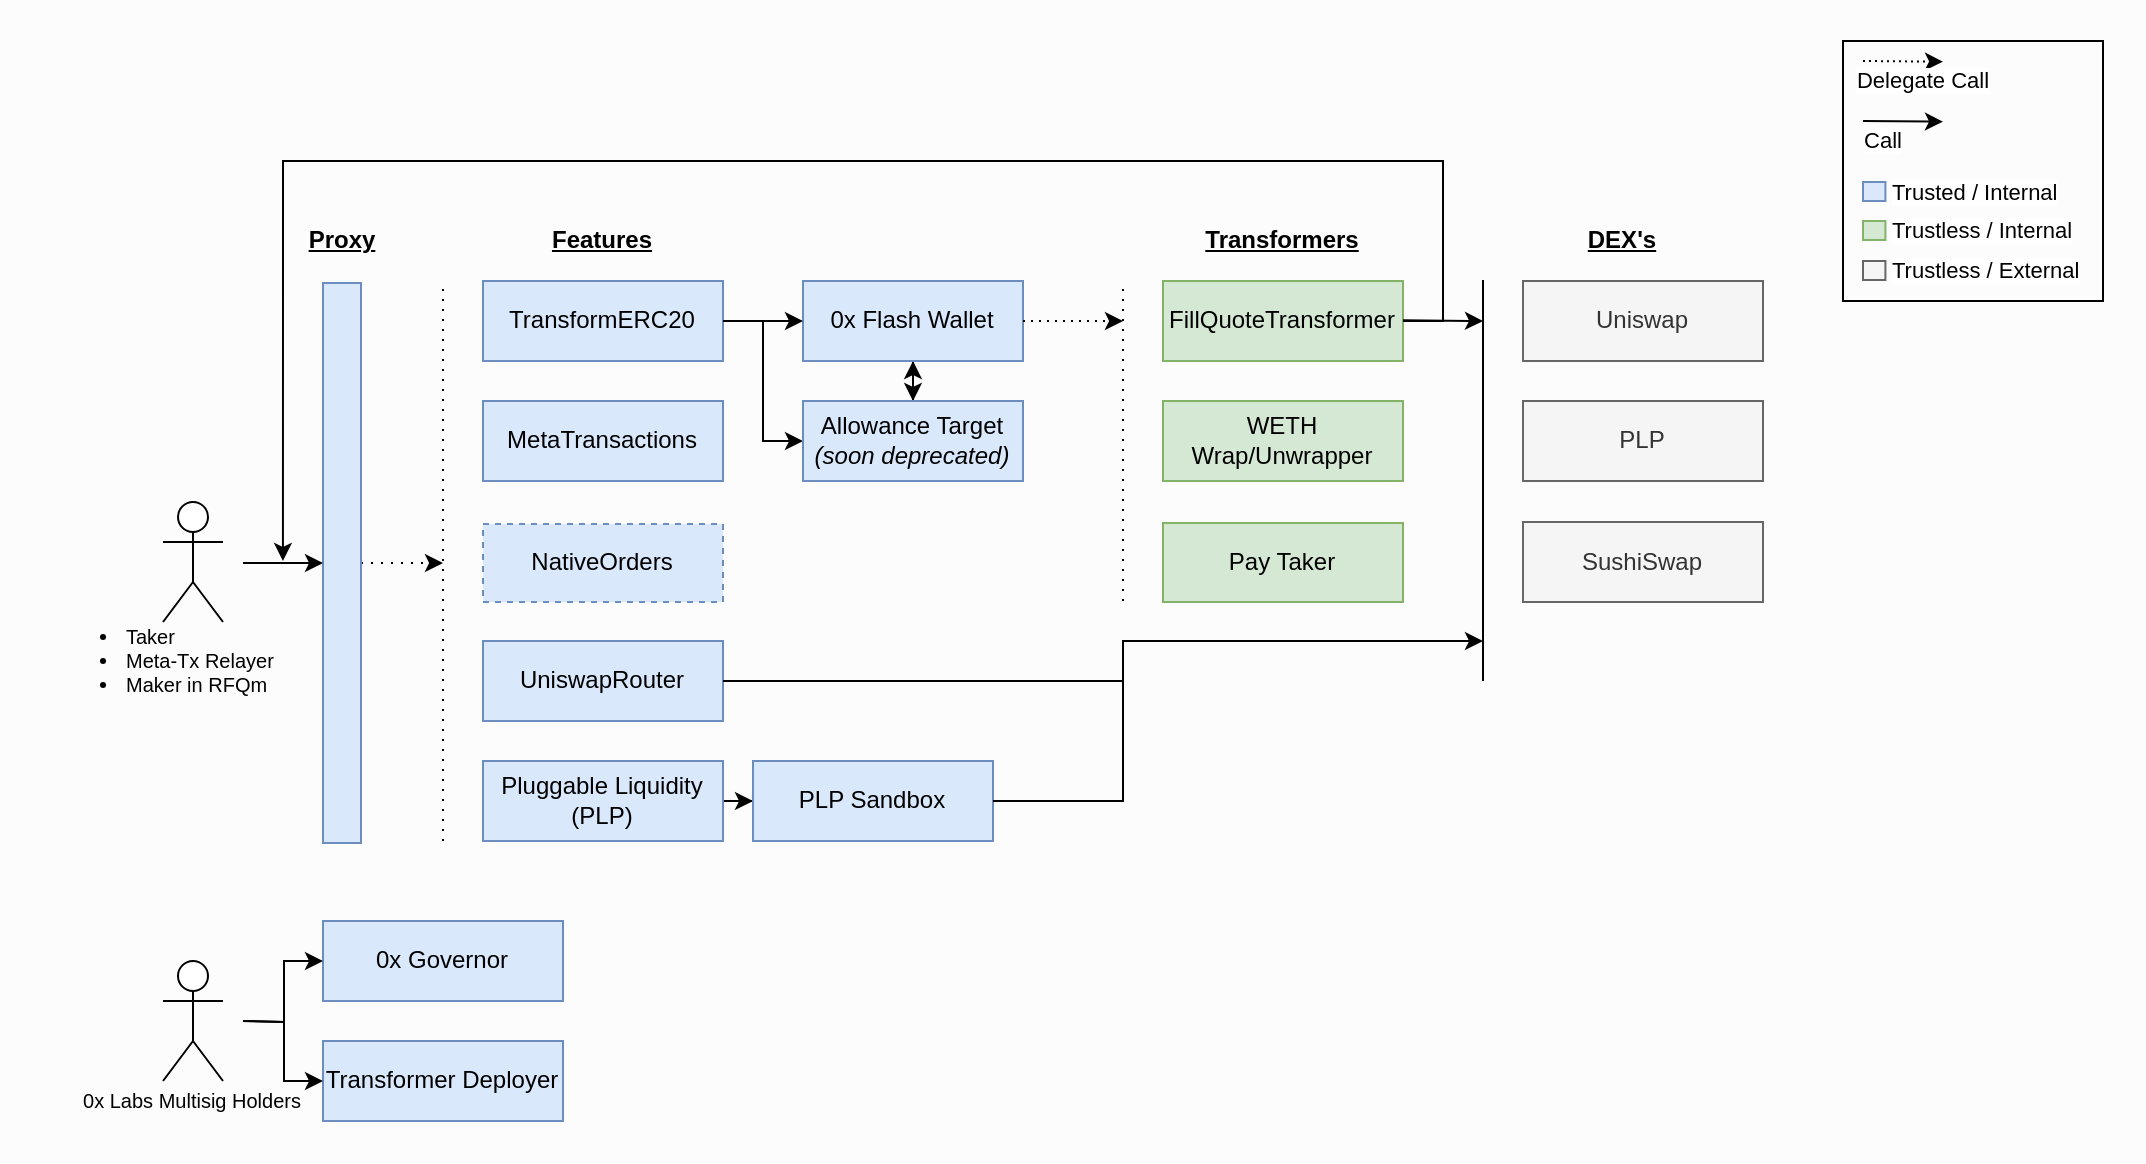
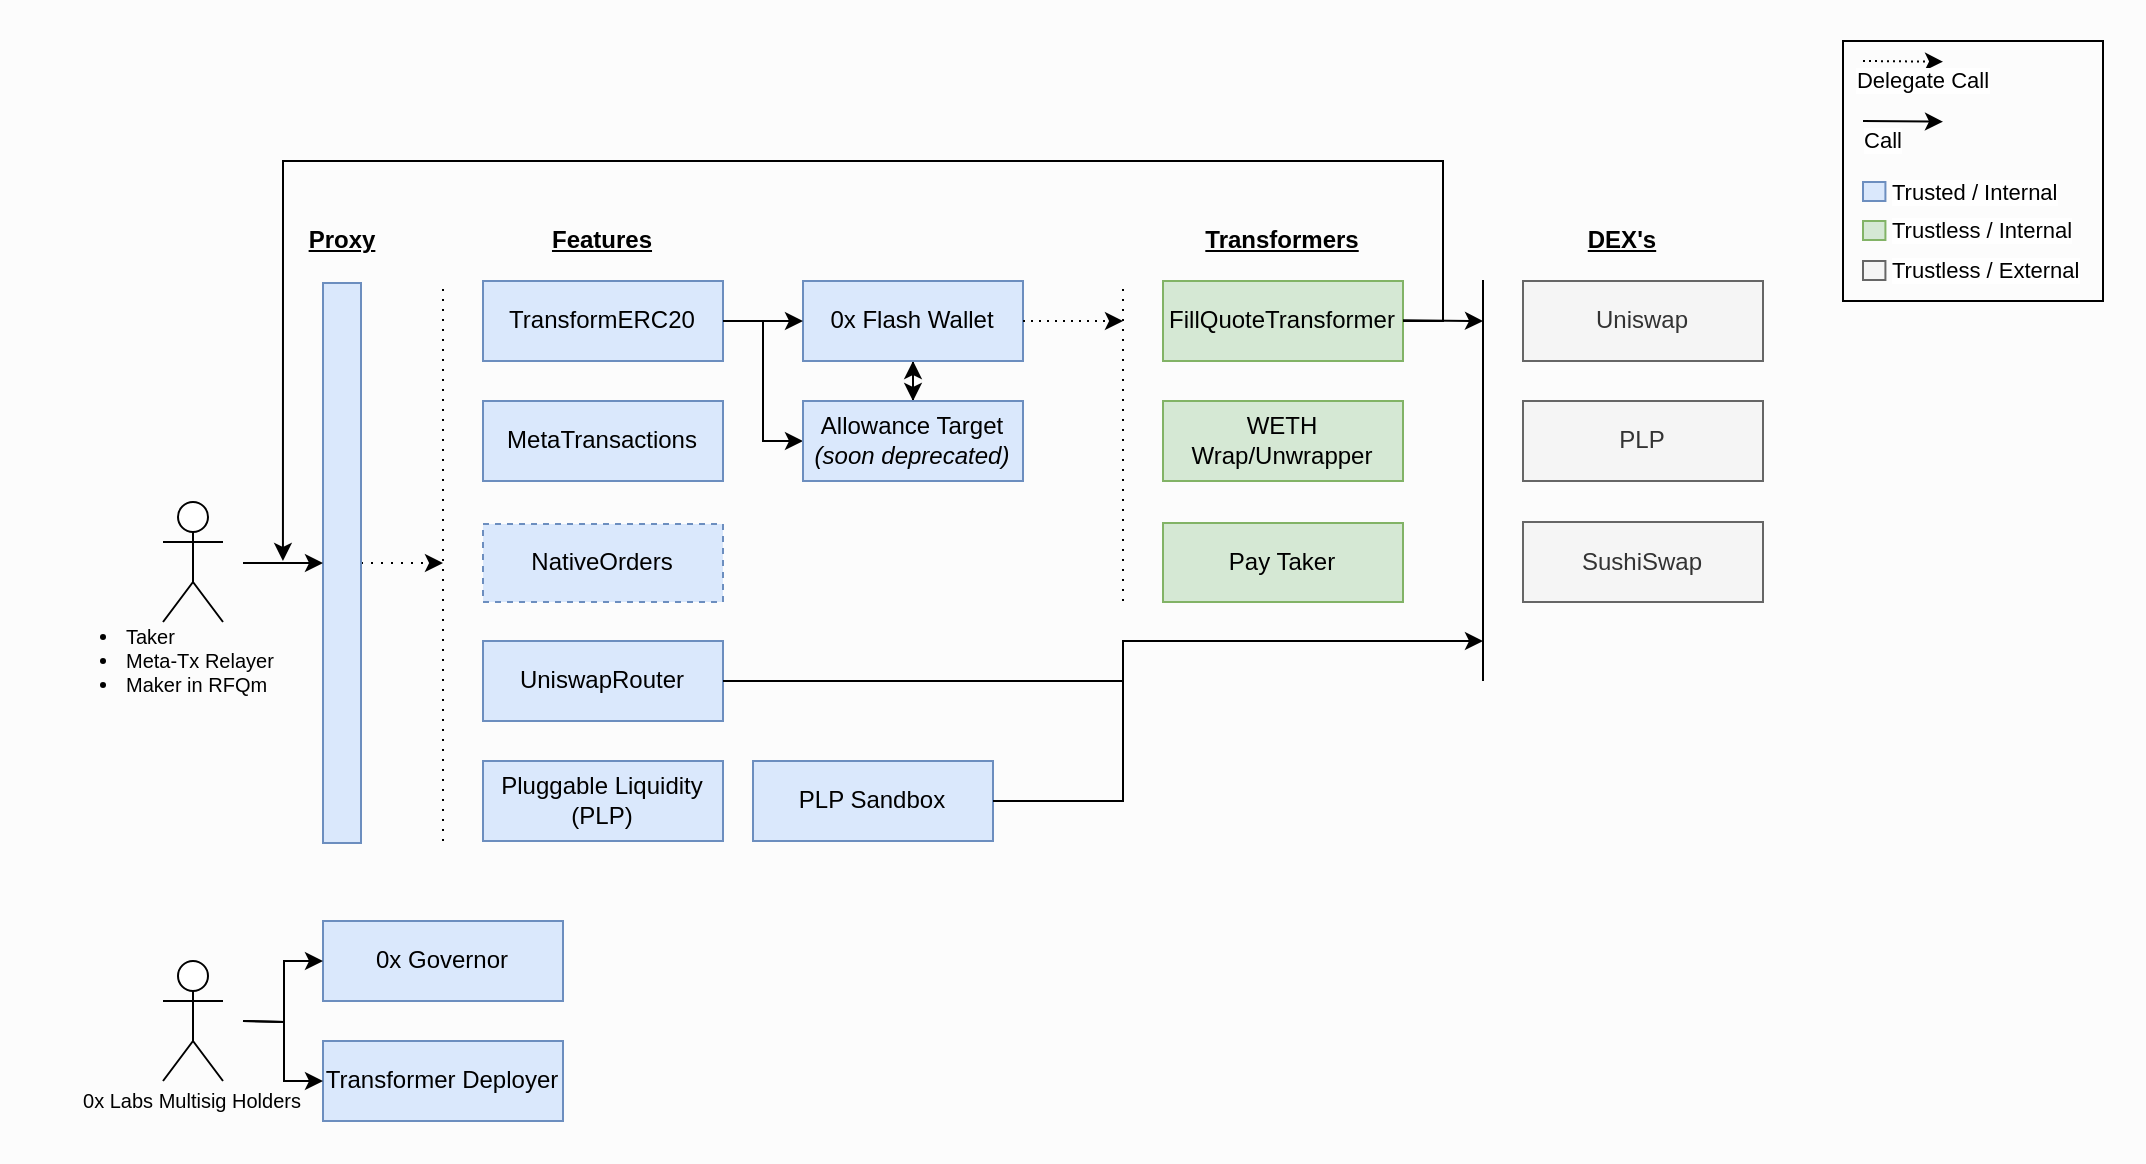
  <mxCell id="0" />
  <mxCell id="1" parent="0" />
  <mxCell id="2" value="" style="edgeStyle=none;rounded=0;orthogonalLoop=1;jettySize=auto;html=1;dashed=1;dashPattern=1 4;startArrow=none;startFill=0;endArrow=classic;endFill=1;" parent="1" source="3" edge="1"><mxGeometry relative="1" as="geometry"><mxPoint x="221" y="281" as="targetPoint" /></mxGeometry></mxCell>
  <mxCell id="3" value="" style="rounded=0;whiteSpace=wrap;html=1;fillColor=#dae8fc;strokeColor=#6c8ebf;" parent="1" vertex="1"><mxGeometry x="161" y="141" width="19" height="280" as="geometry" /></mxCell>
  <mxCell id="4" value="" style="shape=umlActor;verticalLabelPosition=bottom;verticalAlign=top;html=1;outlineConnect=0;align=left;" parent="1" vertex="1"><mxGeometry x="81" y="250.5" width="30" height="60" as="geometry" /></mxCell>
  <mxCell id="5" value="" style="endArrow=classic;html=1;entryX=0;entryY=0.5;entryDx=0;entryDy=0;" parent="1" target="3" edge="1"><mxGeometry width="50" height="50" relative="1" as="geometry"><mxPoint x="121" y="281" as="sourcePoint" /><mxPoint x="518" y="373" as="targetPoint" /></mxGeometry></mxCell>
  <mxCell id="6" value="TransformERC20" style="rounded=0;whiteSpace=wrap;html=1;fillColor=#dae8fc;strokeColor=#6c8ebf;" parent="1" vertex="1"><mxGeometry x="241" y="140" width="120" height="40" as="geometry" /></mxCell>
  <mxCell id="7" value="MetaTransactions" style="rounded=0;whiteSpace=wrap;html=1;fillColor=#dae8fc;strokeColor=#6c8ebf;" parent="1" vertex="1"><mxGeometry x="241" y="200" width="120" height="40" as="geometry" /></mxCell>
  <mxCell id="8" value="NativeOrders" style="rounded=0;whiteSpace=wrap;html=1;fillColor=#dae8fc;strokeColor=#6c8ebf;dashed=1;" parent="1" vertex="1"><mxGeometry x="241" y="261.5" width="120" height="39" as="geometry" /></mxCell>
  <mxCell id="9" value="Features" style="text;html=1;strokeColor=none;fillColor=none;align=center;verticalAlign=middle;whiteSpace=wrap;rounded=0;fontStyle=5" parent="1" vertex="1"><mxGeometry x="281" y="110" width="40" height="20" as="geometry" /></mxCell>
  <mxCell id="10" value="UniswapRouter" style="rounded=0;whiteSpace=wrap;html=1;fillColor=#dae8fc;strokeColor=#6c8ebf;" parent="1" vertex="1"><mxGeometry x="241" y="320" width="120" height="40" as="geometry" /></mxCell>
  <mxCell id="11" value="FillQuoteTransformer" style="rounded=0;whiteSpace=wrap;html=1;fillColor=#d5e8d4;strokeColor=#82b366;" parent="1" vertex="1"><mxGeometry x="581" y="140" width="120" height="40" as="geometry" /></mxCell>
  <mxCell id="12" value="Transformers" style="text;html=1;strokeColor=none;fillColor=none;align=center;verticalAlign=middle;whiteSpace=wrap;rounded=0;fontStyle=5" parent="1" vertex="1"><mxGeometry x="621" y="110" width="40" height="20" as="geometry" /></mxCell>
  <mxCell id="13" value="" style="edgeStyle=orthogonalEdgeStyle;rounded=0;orthogonalLoop=1;jettySize=auto;html=1;startArrow=classic;startFill=1;endArrow=classic;endFill=1;" parent="1" source="14" target="35" edge="1"><mxGeometry relative="1" as="geometry" /></mxCell>
  <mxCell id="14" value="0x Flash Wallet" style="rounded=0;whiteSpace=wrap;html=1;fillColor=#dae8fc;strokeColor=#6c8ebf;" parent="1" vertex="1"><mxGeometry x="401" y="140" width="110" height="40" as="geometry" /></mxCell>
  <mxCell id="15" value="WETH Wrap/Unwrapper" style="rounded=0;whiteSpace=wrap;html=1;fillColor=#d5e8d4;strokeColor=#82b366;" parent="1" vertex="1"><mxGeometry x="581" y="200" width="120" height="40" as="geometry" /></mxCell>
  <mxCell id="16" value="Uniswap" style="rounded=0;whiteSpace=wrap;html=1;fillColor=#f5f5f5;strokeColor=#666666;fontColor=#333333;" parent="1" vertex="1"><mxGeometry x="761" y="140" width="120" height="40" as="geometry" /></mxCell>
  <mxCell id="17" value="PLP" style="rounded=0;whiteSpace=wrap;html=1;fillColor=#f5f5f5;strokeColor=#666666;fontColor=#333333;" parent="1" vertex="1"><mxGeometry x="761" y="200" width="120" height="40" as="geometry" /></mxCell>
  <mxCell id="18" value="DEX's" style="text;html=1;strokeColor=none;fillColor=none;align=center;verticalAlign=middle;whiteSpace=wrap;rounded=0;fontStyle=5" parent="1" vertex="1"><mxGeometry x="791" y="110" width="40" height="20" as="geometry" /></mxCell>
  <mxCell id="19" value="Pay Taker" style="rounded=0;whiteSpace=wrap;html=1;fillColor=#d5e8d4;strokeColor=#82b366;" parent="1" vertex="1"><mxGeometry x="581" y="261" width="120" height="39.5" as="geometry" /></mxCell>
  <mxCell id="20" value="SushiSwap" style="rounded=0;whiteSpace=wrap;html=1;fillColor=#f5f5f5;strokeColor=#666666;fontColor=#333333;" parent="1" vertex="1"><mxGeometry x="761" y="260.5" width="120" height="40" as="geometry" /></mxCell>
  <mxCell id="21" value="Proxy" style="text;html=1;strokeColor=none;fillColor=none;align=center;verticalAlign=middle;whiteSpace=wrap;rounded=0;fontStyle=5" parent="1" vertex="1"><mxGeometry x="150.5" y="110" width="40" height="20" as="geometry" /></mxCell>
  <mxCell id="22" value="" style="endArrow=classic;dashed=1;html=1;dashPattern=1 3;strokeWidth=1;endFill=1;exitX=1;exitY=0.5;exitDx=0;exitDy=0;" parent="1" source="14" edge="1"><mxGeometry width="50" height="50" relative="1" as="geometry"><mxPoint x="551" y="249" as="sourcePoint" /><mxPoint x="561" y="160" as="targetPoint" /></mxGeometry></mxCell>
  <mxCell id="23" value="" style="endArrow=classic;html=1;strokeWidth=1;endFill=1;" parent="1" edge="1"><mxGeometry width="50" height="50" relative="1" as="geometry"><mxPoint x="701" y="159.66" as="sourcePoint" /><mxPoint x="741" y="160" as="targetPoint" /></mxGeometry></mxCell>
  <mxCell id="24" value="" style="endArrow=none;html=1;strokeWidth=1;edgeStyle=orthogonalEdgeStyle;startArrow=classic;startFill=1;rounded=0;entryX=1;entryY=0.5;entryDx=0;entryDy=0;" parent="1" target="11" edge="1"><mxGeometry width="50" height="50" relative="1" as="geometry"><mxPoint x="140.97" y="280" as="sourcePoint" /><mxPoint x="721" y="160" as="targetPoint" /><Array as="points"><mxPoint x="141" y="80" /><mxPoint x="721" y="80" /><mxPoint x="721" y="160" /></Array></mxGeometry></mxCell>
  <mxCell id="25" value="" style="endArrow=classic;html=1;strokeWidth=1;entryX=0;entryY=0.5;entryDx=0;entryDy=0;rounded=0;exitX=1;exitY=0.5;exitDx=0;exitDy=0;" parent="1" source="6" target="14" edge="1"><mxGeometry width="50" height="50" relative="1" as="geometry"><mxPoint x="361" y="380" as="sourcePoint" /><mxPoint x="411" y="330" as="targetPoint" /></mxGeometry></mxCell>
- <mxCell id="26" value="" style="edgeStyle=orthogonalEdgeStyle;rounded=0;orthogonalLoop=1;jettySize=auto;html=1;startArrow=none;startFill=0;endArrow=classic;endFill=1;" parent="1" source="27" target="28" edge="1"><mxGeometry relative="1" as="geometry" /></mxCell>
  <mxCell id="27" value="Pluggable Liquidity&lt;br&gt;(PLP)" style="rounded=0;whiteSpace=wrap;html=1;fillColor=#dae8fc;strokeColor=#6c8ebf;" parent="1" vertex="1"><mxGeometry x="241" y="380" width="120" height="40" as="geometry" /></mxCell>
  <mxCell id="28" value="PLP Sandbox" style="rounded=0;whiteSpace=wrap;html=1;fillColor=#dae8fc;strokeColor=#6c8ebf;" parent="1" vertex="1"><mxGeometry x="376" y="380" width="120" height="40" as="geometry" /></mxCell>
  <mxCell id="29" value="" style="endArrow=none;html=1;exitX=1;exitY=0.5;exitDx=0;exitDy=0;edgeStyle=orthogonalEdgeStyle;endFill=0;rounded=0;" parent="1" source="28" edge="1"><mxGeometry width="50" height="50" relative="1" as="geometry"><mxPoint x="371" y="500" as="sourcePoint" /><mxPoint x="551" y="340" as="targetPoint" /><Array as="points"><mxPoint x="561" y="400" /><mxPoint x="561" y="340" /></Array></mxGeometry></mxCell>
  <mxCell id="30" value="" style="endArrow=none;html=1;startArrow=none;startFill=0;" parent="1" edge="1"><mxGeometry width="50" height="50" relative="1" as="geometry"><mxPoint x="741" y="340" as="sourcePoint" /><mxPoint x="741" y="139.5" as="targetPoint" /></mxGeometry></mxCell>
  <mxCell id="31" value="" style="endArrow=none;html=1;startArrow=none;startFill=0;dashed=1;dashPattern=1 4;" parent="1" edge="1"><mxGeometry width="50" height="50" relative="1" as="geometry"><mxPoint x="561" y="300" as="sourcePoint" /><mxPoint x="561" y="140" as="targetPoint" /></mxGeometry></mxCell>
  <mxCell id="32" value="" style="endArrow=none;html=1;startArrow=none;startFill=0;dashed=1;dashPattern=1 4;" parent="1" edge="1"><mxGeometry width="50" height="50" relative="1" as="geometry"><mxPoint x="221" y="420" as="sourcePoint" /><mxPoint x="221" y="140" as="targetPoint" /></mxGeometry></mxCell>
  <mxCell id="33" value="" style="endArrow=classic;html=1;edgeStyle=orthogonalEdgeStyle;rounded=0;exitX=1;exitY=0.5;exitDx=0;exitDy=0;" parent="1" source="10" edge="1"><mxGeometry width="50" height="50" relative="1" as="geometry"><mxPoint x="441" y="350" as="sourcePoint" /><mxPoint x="741" y="320" as="targetPoint" /><Array as="points"><mxPoint x="561" y="340" /><mxPoint x="561" y="320" /></Array></mxGeometry></mxCell>
  <mxCell id="34" value="" style="edgeStyle=orthogonalEdgeStyle;rounded=0;orthogonalLoop=1;jettySize=auto;html=1;startArrow=classic;startFill=1;endArrow=none;endFill=0;" parent="1" source="35" edge="1"><mxGeometry relative="1" as="geometry"><mxPoint x="381" y="160" as="targetPoint" /></mxGeometry></mxCell>
  <mxCell id="35" value="Allowance Target&lt;br&gt;&lt;i&gt;(soon deprecated)&lt;/i&gt;" style="rounded=0;whiteSpace=wrap;html=1;fillColor=#dae8fc;strokeColor=#6c8ebf;" parent="1" vertex="1"><mxGeometry x="401" y="200" width="110" height="40" as="geometry" /></mxCell>
  <mxCell id="36" value="&lt;ul style=&quot;font-size: 10px;&quot;&gt;&lt;li&gt;Taker&lt;/li&gt;&lt;li&gt;Meta-Tx Relayer&lt;/li&gt;&lt;li&gt;Maker in RFQm&lt;/li&gt;&lt;/ul&gt;" style="text;html=1;strokeColor=none;fillColor=none;align=left;verticalAlign=middle;whiteSpace=wrap;rounded=0;" parent="1" vertex="1"><mxGeometry x="20.5" y="320" width="130" height="20" as="geometry" /></mxCell>
  <mxCell id="37" value="" style="rounded=0;whiteSpace=wrap;html=1;strokeColor=#000000;align=left;fillColor=none;" parent="1" vertex="1"><mxGeometry x="921" y="20" width="130" height="130" as="geometry" /></mxCell>
  <mxCell id="38" value="" style="endArrow=classic;html=1;strokeWidth=1;endFill=1;" parent="1" edge="1"><mxGeometry width="50" height="50" relative="1" as="geometry"><mxPoint x="931" y="60" as="sourcePoint" /><mxPoint x="971" y="60.34" as="targetPoint" /></mxGeometry></mxCell>
  <mxCell id="39" value="Call" style="edgeLabel;html=1;align=center;verticalAlign=middle;resizable=0;points=[];" parent="38" vertex="1" connectable="0"><mxGeometry x="0.019" relative="1" as="geometry"><mxPoint x="-10.69" y="9.82" as="offset" /></mxGeometry></mxCell>
  <mxCell id="40" value="" style="endArrow=classic;html=1;strokeWidth=1;endFill=1;dashed=1;dashPattern=1 2;" parent="1" edge="1"><mxGeometry width="50" height="50" relative="1" as="geometry"><mxPoint x="931" y="30" as="sourcePoint" /><mxPoint x="971" y="30.34" as="targetPoint" /></mxGeometry></mxCell>
  <mxCell id="41" value="Delegate Call" style="edgeLabel;html=1;align=center;verticalAlign=middle;resizable=0;points=[];" parent="40" vertex="1" connectable="0"><mxGeometry x="0.019" relative="1" as="geometry"><mxPoint x="9.31" y="9.82" as="offset" /></mxGeometry></mxCell>
  <mxCell id="42" value="" style="rounded=0;whiteSpace=wrap;html=1;fillColor=#dae8fc;strokeColor=#6c8ebf;" vertex="1" parent="1"><mxGeometry x="931" y="90.5" width="11.21" height="9.5" as="geometry" /></mxCell>
  <mxCell id="43" value="Trusted / Internal" style="edgeLabel;html=1;align=left;verticalAlign=middle;resizable=0;points=[];" vertex="1" connectable="0" parent="1"><mxGeometry x="942.214" y="95.254" as="geometry"><mxPoint x="2" as="offset" /></mxGeometry></mxCell>
  <mxCell id="44" value="" style="rounded=0;whiteSpace=wrap;html=1;fillColor=#d5e8d4;strokeColor=#82b366;" vertex="1" parent="1"><mxGeometry x="931" y="110" width="11.21" height="9.5" as="geometry" /></mxCell>
  <mxCell id="45" value="Trustless / Internal" style="edgeLabel;html=1;align=left;verticalAlign=middle;resizable=0;points=[];" vertex="1" connectable="0" parent="1"><mxGeometry x="942.214" y="114.754" as="geometry"><mxPoint x="2" as="offset" /></mxGeometry></mxCell>
  <mxCell id="46" value="" style="rounded=0;whiteSpace=wrap;html=1;fillColor=#f5f5f5;strokeColor=#666666;fontColor=#333333;" vertex="1" parent="1"><mxGeometry x="931" y="130" width="11.21" height="9.5" as="geometry" /></mxCell>
  <mxCell id="47" value="Trustless / External" style="edgeLabel;html=1;align=left;verticalAlign=middle;resizable=0;points=[];" vertex="1" connectable="0" parent="1"><mxGeometry x="942.214" y="134.754" as="geometry"><mxPoint x="2" as="offset" /></mxGeometry></mxCell>
  <mxCell id="48" value="0x Governor" style="rounded=0;whiteSpace=wrap;html=1;fillColor=#dae8fc;strokeColor=#6c8ebf;" vertex="1" parent="1"><mxGeometry x="161" y="460" width="120" height="40" as="geometry" /></mxCell>
  <mxCell id="49" value="Transformer Deployer" style="rounded=0;whiteSpace=wrap;html=1;fillColor=#dae8fc;strokeColor=#6c8ebf;" vertex="1" parent="1"><mxGeometry x="161" y="520" width="120" height="40" as="geometry" /></mxCell>
  <mxCell id="50" value="" style="shape=umlActor;verticalLabelPosition=bottom;verticalAlign=top;html=1;outlineConnect=0;align=left;" vertex="1" parent="1"><mxGeometry x="81" y="480" width="30" height="60" as="geometry" /></mxCell>
  <mxCell id="51" value="&lt;div&gt;&lt;span style=&quot;font-size: 10px&quot;&gt;0x Labs Multisig Holders&lt;/span&gt;&lt;/div&gt;" style="text;html=1;strokeColor=none;fillColor=none;align=center;verticalAlign=middle;whiteSpace=wrap;rounded=0;" vertex="1" parent="1"><mxGeometry x="31" y="540" width="130" height="20" as="geometry" /></mxCell>
  <mxCell id="52" value="" style="endArrow=classic;html=1;entryX=0;entryY=0.5;entryDx=0;entryDy=0;edgeStyle=orthogonalEdgeStyle;rounded=0;" edge="1" parent="1" target="48"><mxGeometry width="50" height="50" relative="1" as="geometry"><mxPoint x="121" y="510" as="sourcePoint" /><mxPoint x="521" y="410" as="targetPoint" /></mxGeometry></mxCell>
  <mxCell id="53" value="" style="endArrow=classic;html=1;entryX=0;entryY=0.5;entryDx=0;entryDy=0;edgeStyle=orthogonalEdgeStyle;rounded=0;" edge="1" parent="1" target="49"><mxGeometry width="50" height="50" relative="1" as="geometry"><mxPoint x="121" y="510" as="sourcePoint" /><mxPoint x="521" y="400" as="targetPoint" /></mxGeometry></mxCell>
